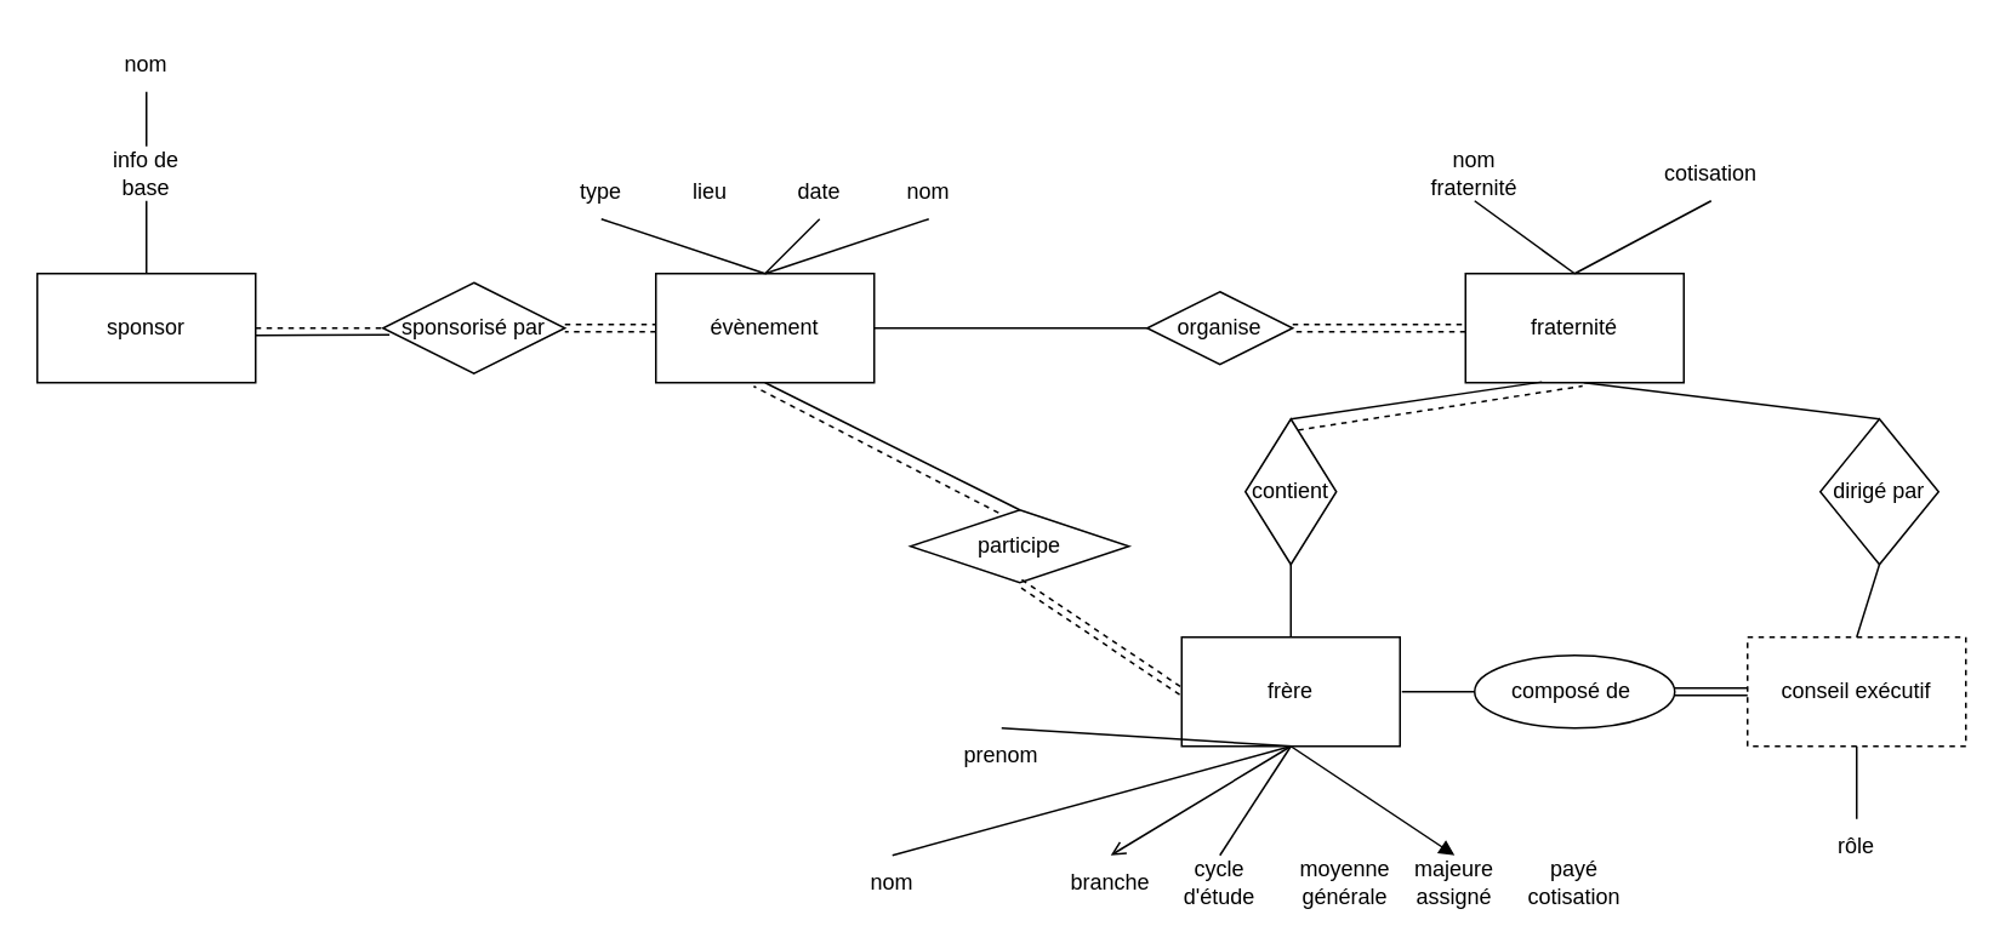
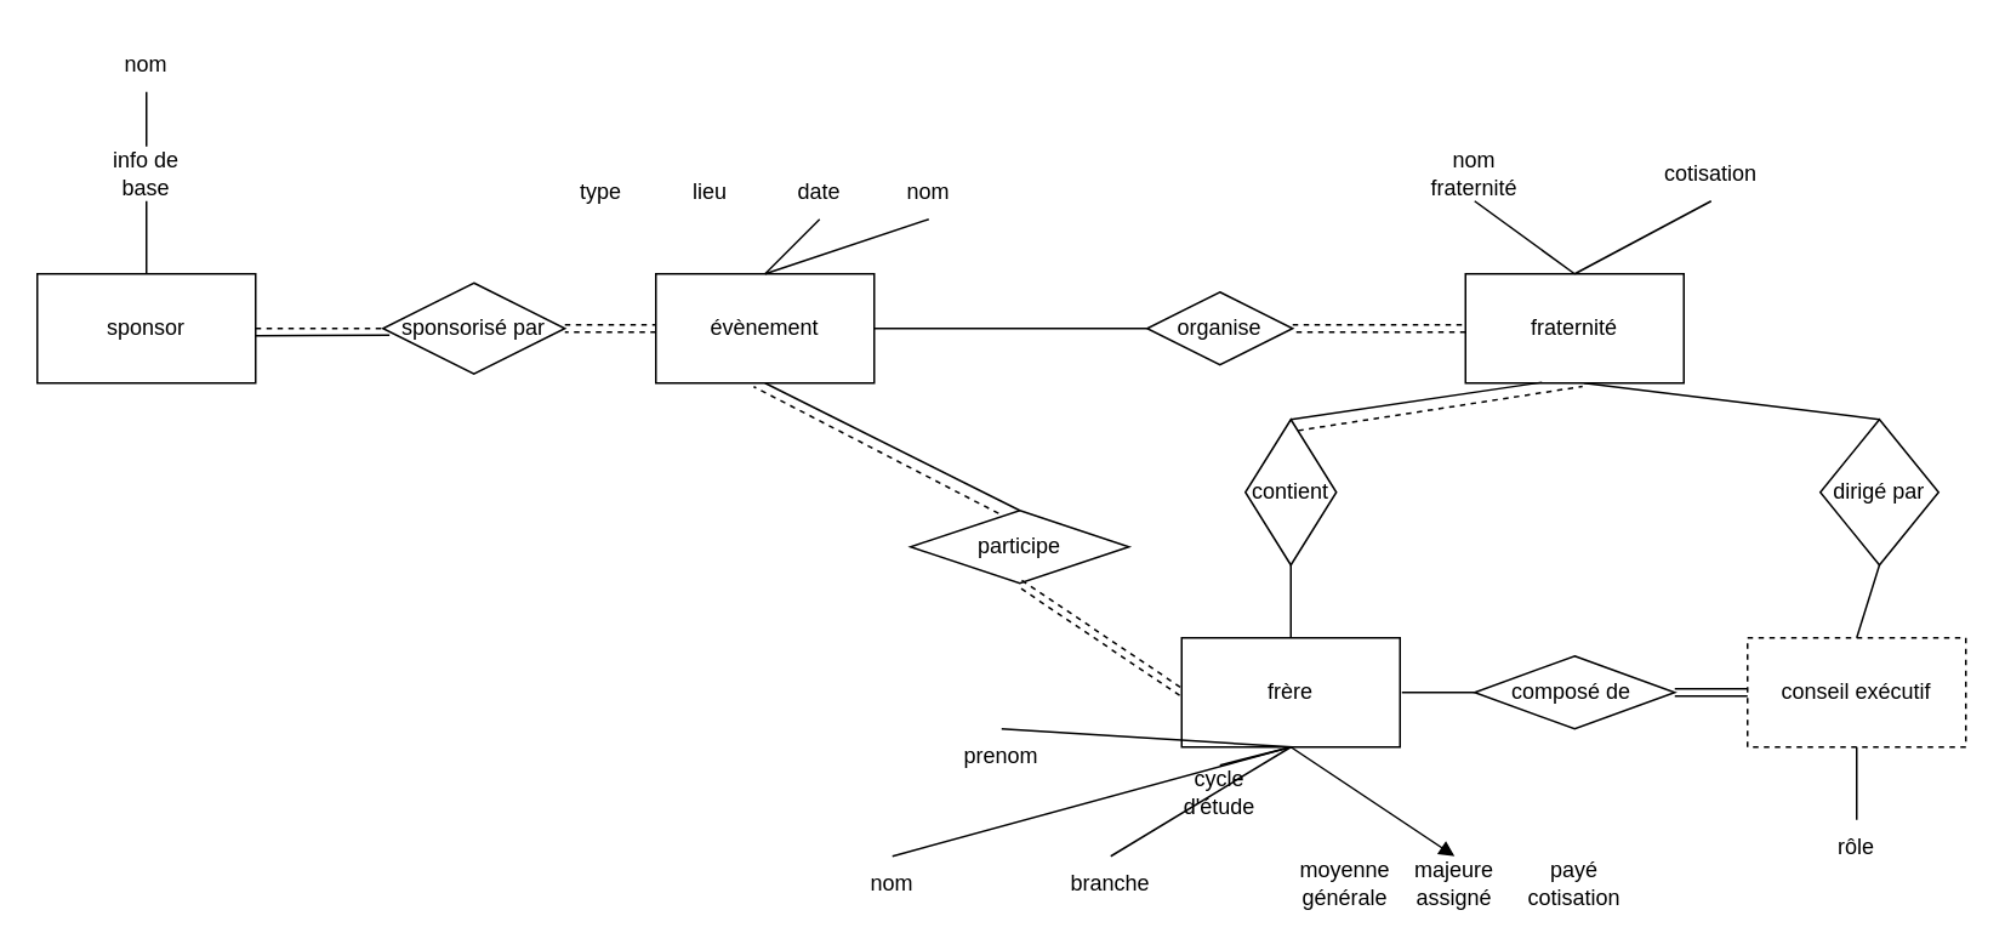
  <mxCell id="0" />
  <mxCell id="1" parent="0" />
  <mxCell id="2" value="frère" style="rounded=0;whiteSpace=wrap;html=1;" vertex="1" parent="1"><mxGeometry x="649" y="350" width="120" height="60" as="geometry" /></mxCell>
  <mxCell id="3" value="fraternité" style="rounded=0;whiteSpace=wrap;html=1;" vertex="1" parent="1"><mxGeometry x="805" y="150" width="120" height="60" as="geometry" /></mxCell>
  <mxCell id="4" value="conseil exécutif" style="rounded=0;whiteSpace=wrap;html=1;dashed=1;" vertex="1" parent="1"><mxGeometry x="960" y="350" width="120" height="60" as="geometry" /></mxCell>
- <mxCell id="5" value="composé de&amp;nbsp;" style="ellipse;whiteSpace=wrap;html=1;" vertex="1" parent="1"><mxGeometry x="810" y="360" width="110" height="40" as="geometry" /></mxCell>
+ <mxCell id="5" value="composé de&amp;nbsp;" style="rhombus;whiteSpace=wrap;html=1;" vertex="1" parent="1"><mxGeometry x="810" y="360" width="110" height="40" as="geometry" /></mxCell>
  <mxCell id="6" value="" style="endArrow=none;html=1;rounded=0;entryX=0;entryY=0.5;entryDx=0;entryDy=0;" edge="1" parent="1" target="5"><mxGeometry width="50" height="50" relative="1" as="geometry"><mxPoint x="770" y="380" as="sourcePoint" /><mxPoint x="910" y="390" as="targetPoint" /></mxGeometry></mxCell>
  <mxCell id="7" value="" style="endArrow=none;html=1;rounded=0;exitX=1;exitY=0.5;exitDx=0;exitDy=0;entryX=0;entryY=0.5;entryDx=0;entryDy=0;shape=link;" edge="1" parent="1" source="5" target="4"><mxGeometry width="50" height="50" relative="1" as="geometry"><mxPoint x="860" y="440" as="sourcePoint" /><mxPoint x="910" y="390" as="targetPoint" /></mxGeometry></mxCell>
  <mxCell id="8" value="" style="endArrow=none;html=1;rounded=0;exitX=0.35;exitY=0.993;exitDx=0;exitDy=0;entryX=0.5;entryY=0;entryDx=0;entryDy=0;exitPerimeter=0;" edge="1" parent="1" source="3" target="9"><mxGeometry width="50" height="50" relative="1" as="geometry"><mxPoint x="860" y="440" as="sourcePoint" /><mxPoint x="930" y="220" as="targetPoint" /></mxGeometry></mxCell>
  <mxCell id="9" value="contient" style="rhombus;whiteSpace=wrap;html=1;" vertex="1" parent="1"><mxGeometry x="684" y="230" width="50" height="80" as="geometry" /></mxCell>
  <mxCell id="10" value="" style="endArrow=none;html=1;rounded=0;exitX=0.5;exitY=0;exitDx=0;exitDy=0;" edge="1" parent="1" source="2" target="9"><mxGeometry width="50" height="50" relative="1" as="geometry"><mxPoint x="860" y="340" as="sourcePoint" /><mxPoint x="910" y="290" as="targetPoint" /></mxGeometry></mxCell>
  <mxCell id="11" value="" style="endArrow=none;dashed=1;html=1;rounded=0;entryX=0.536;entryY=1.031;entryDx=0;entryDy=0;entryPerimeter=0;exitX=0.58;exitY=0.076;exitDx=0;exitDy=0;exitPerimeter=0;" edge="1" parent="1" source="9" target="3"><mxGeometry width="50" height="50" relative="1" as="geometry"><mxPoint x="860" y="340" as="sourcePoint" /><mxPoint x="910" y="290" as="targetPoint" /></mxGeometry></mxCell>
  <mxCell id="12" value="dirigé par" style="rhombus;whiteSpace=wrap;html=1;" vertex="1" parent="1"><mxGeometry x="1000" y="230" width="65" height="80" as="geometry" /></mxCell>
  <mxCell id="13" value="" style="endArrow=none;html=1;rounded=0;entryX=0.5;entryY=0;entryDx=0;entryDy=0;" edge="1" parent="1" target="12"><mxGeometry width="50" height="50" relative="1" as="geometry"><mxPoint x="870" y="210" as="sourcePoint" /><mxPoint x="910" y="280" as="targetPoint" /></mxGeometry></mxCell>
  <mxCell id="14" value="" style="endArrow=none;html=1;rounded=0;entryX=0.5;entryY=1;entryDx=0;entryDy=0;exitX=0.5;exitY=0;exitDx=0;exitDy=0;" edge="1" parent="1" source="4" target="12"><mxGeometry width="50" height="50" relative="1" as="geometry"><mxPoint x="860" y="330" as="sourcePoint" /><mxPoint x="910" y="280" as="targetPoint" /></mxGeometry></mxCell>
  <mxCell id="15" value="rôle" style="text;html=1;strokeColor=none;fillColor=none;align=center;verticalAlign=middle;whiteSpace=wrap;rounded=0;" vertex="1" parent="1"><mxGeometry x="990" y="450" width="60" height="30" as="geometry" /></mxCell>
  <mxCell id="16" value="" style="endArrow=none;html=1;rounded=0;entryX=0.5;entryY=1;entryDx=0;entryDy=0;exitX=0.5;exitY=0;exitDx=0;exitDy=0;" edge="1" parent="1" source="15" target="4"><mxGeometry width="50" height="50" relative="1" as="geometry"><mxPoint x="840" y="370" as="sourcePoint" /><mxPoint x="890" y="320" as="targetPoint" /></mxGeometry></mxCell>
  <mxCell id="17" value="nom" style="text;html=1;strokeColor=none;fillColor=none;align=center;verticalAlign=middle;whiteSpace=wrap;rounded=0;" vertex="1" parent="1"><mxGeometry x="460" y="470" width="60" height="30" as="geometry" /></mxCell>
  <mxCell id="18" value="prenom" style="text;html=1;strokeColor=none;fillColor=none;align=center;verticalAlign=middle;whiteSpace=wrap;rounded=0;" vertex="1" parent="1"><mxGeometry x="520" y="400" width="60" height="30" as="geometry" /></mxCell>
  <mxCell id="19" value="branche" style="text;html=1;strokeColor=none;fillColor=none;align=center;verticalAlign=middle;whiteSpace=wrap;rounded=0;" vertex="1" parent="1"><mxGeometry x="580" y="470" width="60" height="30" as="geometry" /></mxCell>
- <mxCell id="20" value="cycle d'étude" style="text;html=1;strokeColor=none;fillColor=none;align=center;verticalAlign=middle;whiteSpace=wrap;rounded=0;" vertex="1" parent="1"><mxGeometry x="640" y="470" width="60" height="30" as="geometry" /></mxCell>
+ <mxCell id="20" value="cycle d'étude" style="text;html=1;strokeColor=none;fillColor=none;align=center;verticalAlign=middle;whiteSpace=wrap;rounded=0;" vertex="1" parent="1"><mxGeometry x="640" y="420" width="60" height="30" as="geometry" /></mxCell>
  <mxCell id="21" value="moyenne générale" style="text;html=1;strokeColor=none;fillColor=none;align=center;verticalAlign=middle;whiteSpace=wrap;rounded=0;" vertex="1" parent="1"><mxGeometry x="709" y="470" width="60" height="30" as="geometry" /></mxCell>
  <mxCell id="22" value="majeure assigné" style="text;html=1;strokeColor=none;fillColor=none;align=center;verticalAlign=middle;whiteSpace=wrap;rounded=0;" vertex="1" parent="1"><mxGeometry x="769" y="470" width="60" height="30" as="geometry" /></mxCell>
  <mxCell id="23" value="payé cotisation" style="text;html=1;strokeColor=none;fillColor=none;align=center;verticalAlign=middle;whiteSpace=wrap;rounded=0;" vertex="1" parent="1"><mxGeometry x="835" y="470" width="60" height="30" as="geometry" /></mxCell>
  <mxCell id="24" value="évènement" style="rounded=0;whiteSpace=wrap;html=1;" vertex="1" parent="1"><mxGeometry x="360" y="150" width="120" height="60" as="geometry" /></mxCell>
  <mxCell id="25" value="organise" style="rhombus;whiteSpace=wrap;html=1;" vertex="1" parent="1"><mxGeometry x="630" y="160" width="80" height="40" as="geometry" /></mxCell>
  <mxCell id="26" value="" style="endArrow=none;dashed=1;html=1;rounded=0;shape=link;entryX=1;entryY=0.5;entryDx=0;entryDy=0;exitX=0;exitY=0.5;exitDx=0;exitDy=0;" edge="1" parent="1" source="3" target="25"><mxGeometry width="50" height="50" relative="1" as="geometry"><mxPoint x="730" y="140" as="sourcePoint" /><mxPoint x="720" y="180" as="targetPoint" /></mxGeometry></mxCell>
  <mxCell id="27" value="" style="endArrow=none;html=1;rounded=0;entryX=1;entryY=0.5;entryDx=0;entryDy=0;" edge="1" parent="1" target="24"><mxGeometry width="50" height="50" relative="1" as="geometry"><mxPoint x="630" y="180" as="sourcePoint" /><mxPoint x="530" y="180" as="targetPoint" /></mxGeometry></mxCell>
  <mxCell id="28" value="cotisation" style="text;html=1;strokeColor=none;fillColor=none;align=center;verticalAlign=middle;whiteSpace=wrap;rounded=0;" vertex="1" parent="1"><mxGeometry x="910" y="80" width="60" height="30" as="geometry" /></mxCell>
  <mxCell id="29" value="participe" style="rhombus;whiteSpace=wrap;html=1;" vertex="1" parent="1"><mxGeometry x="500" y="280" width="120" height="40" as="geometry" /></mxCell>
  <mxCell id="30" value="" style="endArrow=none;dashed=1;html=1;rounded=0;exitX=0;exitY=0.5;exitDx=0;exitDy=0;entryX=0.5;entryY=1;entryDx=0;entryDy=0;shape=link;" edge="1" parent="1" source="2" target="29"><mxGeometry width="50" height="50" relative="1" as="geometry"><mxPoint x="840" y="350" as="sourcePoint" /><mxPoint x="890" y="300" as="targetPoint" /></mxGeometry></mxCell>
  <mxCell id="31" value="" style="endArrow=none;html=1;rounded=0;entryX=0.5;entryY=1;entryDx=0;entryDy=0;exitX=0.5;exitY=0;exitDx=0;exitDy=0;" edge="1" parent="1" source="29" target="24"><mxGeometry width="50" height="50" relative="1" as="geometry"><mxPoint x="840" y="350" as="sourcePoint" /><mxPoint x="890" y="300" as="targetPoint" /></mxGeometry></mxCell>
  <mxCell id="32" value="" style="endArrow=none;dashed=1;html=1;rounded=0;exitX=0.403;exitY=0.04;exitDx=0;exitDy=0;exitPerimeter=0;entryX=0.448;entryY=1.033;entryDx=0;entryDy=0;entryPerimeter=0;" edge="1" parent="1" source="29" target="24"><mxGeometry width="50" height="50" relative="1" as="geometry"><mxPoint x="750" y="350" as="sourcePoint" /><mxPoint x="800" y="300" as="targetPoint" /></mxGeometry></mxCell>
  <mxCell id="33" value="" style="endArrow=none;html=1;rounded=0;exitX=0.5;exitY=1;exitDx=0;exitDy=0;entryX=0.5;entryY=0;entryDx=0;entryDy=0;" edge="1" parent="1" source="2" target="17"><mxGeometry width="50" height="50" relative="1" as="geometry"><mxPoint x="750" y="350" as="sourcePoint" /><mxPoint x="800" y="300" as="targetPoint" /></mxGeometry></mxCell>
  <mxCell id="34" value="" style="endArrow=none;html=1;rounded=0;entryX=0.5;entryY=0;entryDx=0;entryDy=0;" edge="1" parent="1" target="18"><mxGeometry width="50" height="50" relative="1" as="geometry"><mxPoint x="710" y="410" as="sourcePoint" /><mxPoint x="800" y="300" as="targetPoint" /></mxGeometry></mxCell>
- <mxCell id="35" value="" style="endArrow=open;html=1;rounded=0;exitX=0.5;exitY=1;exitDx=0;exitDy=0;entryX=0.5;entryY=0;entryDx=0;entryDy=0;" edge="1" parent="1" source="2" target="19"><mxGeometry width="50" height="50" relative="1" as="geometry"><mxPoint x="750" y="350" as="sourcePoint" /><mxPoint x="800" y="300" as="targetPoint" /></mxGeometry></mxCell>
+ <mxCell id="35" value="" style="endArrow=none;html=1;rounded=0;exitX=0.5;exitY=1;exitDx=0;exitDy=0;entryX=0.5;entryY=0;entryDx=0;entryDy=0;" edge="1" parent="1" source="2" target="19"><mxGeometry width="50" height="50" relative="1" as="geometry"><mxPoint x="750" y="350" as="sourcePoint" /><mxPoint x="800" y="300" as="targetPoint" /></mxGeometry></mxCell>
  <mxCell id="36" value="" style="endArrow=none;html=1;rounded=0;exitX=0.5;exitY=1;exitDx=0;exitDy=0;entryX=0.5;entryY=0;entryDx=0;entryDy=0;" edge="1" parent="1" source="2" target="20"><mxGeometry width="50" height="50" relative="1" as="geometry"><mxPoint x="750" y="350" as="sourcePoint" /><mxPoint x="800" y="300" as="targetPoint" /></mxGeometry></mxCell>
  <mxCell id="37" value="" style="endArrow=block;html=1;rounded=0;exitX=0.5;exitY=1;exitDx=0;exitDy=0;entryX=0.5;entryY=0;entryDx=0;entryDy=0;" edge="1" parent="1" source="2" target="22"><mxGeometry width="50" height="50" relative="1" as="geometry"><mxPoint x="750" y="350" as="sourcePoint" /><mxPoint x="800" y="300" as="targetPoint" /></mxGeometry></mxCell>
  <mxCell id="38" value="" style="endArrow=none;html=1;rounded=0;entryX=0.5;entryY=1;entryDx=0;entryDy=0;exitX=0.5;exitY=0;exitDx=0;exitDy=0;" edge="1" parent="1" source="3" target="28"><mxGeometry width="50" height="50" relative="1" as="geometry"><mxPoint x="750" y="350" as="sourcePoint" /><mxPoint x="800" y="300" as="targetPoint" /></mxGeometry></mxCell>
  <mxCell id="39" value="nom fraternité" style="text;html=1;strokeColor=none;fillColor=none;align=center;verticalAlign=middle;whiteSpace=wrap;rounded=0;" vertex="1" parent="1"><mxGeometry x="780" y="80" width="60" height="30" as="geometry" /></mxCell>
  <mxCell id="40" value="" style="endArrow=none;html=1;rounded=0;exitX=0.5;exitY=1;exitDx=0;exitDy=0;entryX=0.5;entryY=0;entryDx=0;entryDy=0;" edge="1" parent="1" source="39" target="3"><mxGeometry width="50" height="50" relative="1" as="geometry"><mxPoint x="750" y="340" as="sourcePoint" /><mxPoint x="800" y="290" as="targetPoint" /></mxGeometry></mxCell>
  <mxCell id="41" value="type" style="text;html=1;strokeColor=none;fillColor=none;align=center;verticalAlign=middle;whiteSpace=wrap;rounded=0;" vertex="1" parent="1"><mxGeometry x="300" y="90" width="60" height="30" as="geometry" /></mxCell>
  <mxCell id="42" value="lieu" style="text;html=1;strokeColor=none;fillColor=none;align=center;verticalAlign=middle;whiteSpace=wrap;rounded=0;" vertex="1" parent="1"><mxGeometry x="360" y="90" width="60" height="30" as="geometry" /></mxCell>
  <mxCell id="43" value="date" style="text;html=1;strokeColor=none;fillColor=none;align=center;verticalAlign=middle;whiteSpace=wrap;rounded=0;" vertex="1" parent="1"><mxGeometry x="420" y="90" width="60" height="30" as="geometry" /></mxCell>
  <mxCell id="44" value="nom" style="text;html=1;strokeColor=none;fillColor=none;align=center;verticalAlign=middle;whiteSpace=wrap;rounded=0;" vertex="1" parent="1"><mxGeometry x="480" y="90" width="60" height="30" as="geometry" /></mxCell>
  <mxCell id="45" value="sponsorisé par" style="rhombus;whiteSpace=wrap;html=1;" vertex="1" parent="1"><mxGeometry x="210" y="155" width="100" height="50" as="geometry" /></mxCell>
  <mxCell id="46" value="sponsor" style="rounded=0;whiteSpace=wrap;html=1;" vertex="1" parent="1"><mxGeometry x="20" y="150" width="120" height="60" as="geometry" /></mxCell>
  <mxCell id="47" value="nom" style="text;html=1;strokeColor=none;fillColor=none;align=center;verticalAlign=middle;whiteSpace=wrap;rounded=0;" vertex="1" parent="1"><mxGeometry x="50" y="20" width="60" height="30" as="geometry" /></mxCell>
  <mxCell id="48" value="info de base" style="text;html=1;strokeColor=none;fillColor=none;align=center;verticalAlign=middle;whiteSpace=wrap;rounded=0;" vertex="1" parent="1"><mxGeometry x="50" y="80" width="60" height="30" as="geometry" /></mxCell>
  <mxCell id="49" value="" style="endArrow=none;html=1;rounded=0;exitX=0.5;exitY=0;exitDx=0;exitDy=0;entryX=0.5;entryY=1;entryDx=0;entryDy=0;" edge="1" parent="1" source="46" target="48"><mxGeometry width="50" height="50" relative="1" as="geometry"><mxPoint x="350" y="220" as="sourcePoint" /><mxPoint x="400" y="170" as="targetPoint" /></mxGeometry></mxCell>
  <mxCell id="50" value="" style="endArrow=none;html=1;rounded=0;exitX=0.5;exitY=0;exitDx=0;exitDy=0;entryX=0.5;entryY=1;entryDx=0;entryDy=0;" edge="1" parent="1" source="48" target="47"><mxGeometry width="50" height="50" relative="1" as="geometry"><mxPoint x="350" y="220" as="sourcePoint" /><mxPoint x="400" y="170" as="targetPoint" /></mxGeometry></mxCell>
  <mxCell id="51" value="" style="endArrow=none;dashed=1;html=1;rounded=0;shape=link;exitX=1;exitY=0.5;exitDx=0;exitDy=0;entryX=0;entryY=0.5;entryDx=0;entryDy=0;" edge="1" parent="1" source="45" target="24"><mxGeometry width="50" height="50" relative="1" as="geometry"><mxPoint x="350" y="220" as="sourcePoint" /><mxPoint x="400" y="170" as="targetPoint" /></mxGeometry></mxCell>
  <mxCell id="52" value="" style="endArrow=none;html=1;rounded=0;entryX=0.036;entryY=0.573;entryDx=0;entryDy=0;entryPerimeter=0;" edge="1" parent="1" target="45"><mxGeometry width="50" height="50" relative="1" as="geometry"><mxPoint x="140" y="184" as="sourcePoint" /><mxPoint x="400" y="170" as="targetPoint" /></mxGeometry></mxCell>
  <mxCell id="53" value="" style="endArrow=none;dashed=1;html=1;rounded=0;exitX=1;exitY=0.5;exitDx=0;exitDy=0;" edge="1" parent="1" source="46"><mxGeometry width="50" height="50" relative="1" as="geometry"><mxPoint x="-250" y="150" as="sourcePoint" /><mxPoint x="210" y="180" as="targetPoint" /></mxGeometry></mxCell>
- <mxCell id="54" value="" style="endArrow=none;html=1;rounded=0;entryX=0.5;entryY=1;entryDx=0;entryDy=0;exitX=0.5;exitY=0;exitDx=0;exitDy=0;" edge="1" parent="1" source="24" target="41"><mxGeometry width="50" height="50" relative="1" as="geometry"><mxPoint x="120" y="330" as="sourcePoint" /><mxPoint x="170" y="280" as="targetPoint" /></mxGeometry></mxCell>
  <mxCell id="55" value="" style="endArrow=none;html=1;rounded=0;entryX=0.5;entryY=1;entryDx=0;entryDy=0;" edge="1" parent="1" target="43"><mxGeometry width="50" height="50" relative="1" as="geometry"><mxPoint x="420" y="150" as="sourcePoint" /><mxPoint x="170" y="280" as="targetPoint" /></mxGeometry></mxCell>
  <mxCell id="56" value="" style="endArrow=none;html=1;rounded=0;entryX=0.5;entryY=1;entryDx=0;entryDy=0;exitX=0.5;exitY=0;exitDx=0;exitDy=0;" edge="1" parent="1" source="24" target="44"><mxGeometry width="50" height="50" relative="1" as="geometry"><mxPoint x="120" y="330" as="sourcePoint" /><mxPoint x="170" y="280" as="targetPoint" /></mxGeometry></mxCell>
